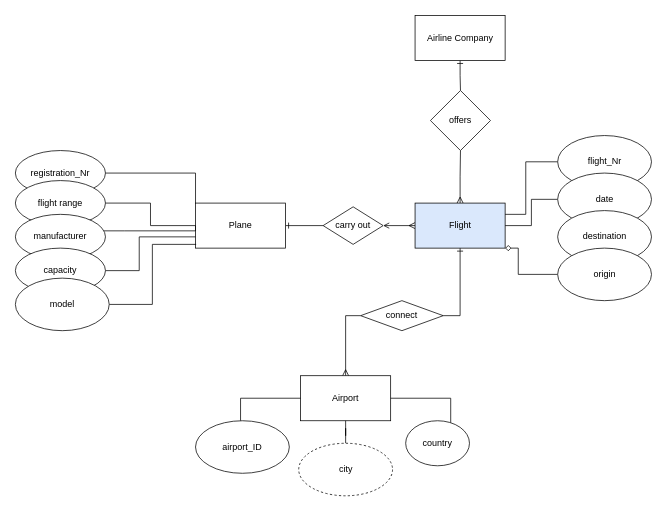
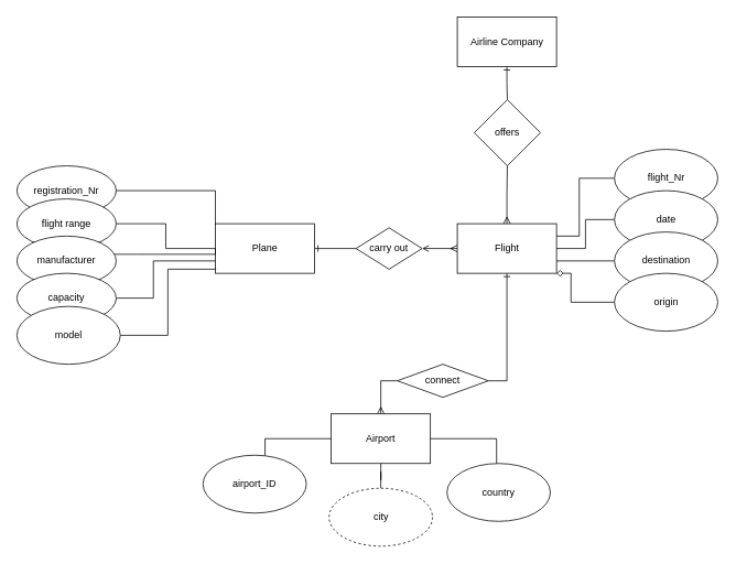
  <mxCell id="0" />
  <mxCell id="1" parent="0" />
  <mxCell id="2" style="edgeStyle=orthogonalEdgeStyle;rounded=0;orthogonalLoop=1;jettySize=auto;html=1;entryX=0;entryY=0.5;entryDx=0;entryDy=0;startArrow=ERone;startFill=0;endArrow=none;endFill=0;" edge="1" parent="1" source="3" target="10"><mxGeometry relative="1" as="geometry" /></mxCell>
  <mxCell id="3" value="Plane" style="rounded=0;whiteSpace=wrap;html=1;" vertex="1" parent="1"><mxGeometry x="260" y="270" width="120" height="60" as="geometry" /></mxCell>
  <mxCell id="4" style="edgeStyle=orthogonalEdgeStyle;rounded=0;orthogonalLoop=1;jettySize=auto;html=1;entryX=1;entryY=0.5;entryDx=0;entryDy=0;startArrow=ERmany;startFill=0;endArrow=open;endFill=0;" edge="1" parent="1" source="7" target="10"><mxGeometry relative="1" as="geometry" /></mxCell>
  <mxCell id="5" style="edgeStyle=orthogonalEdgeStyle;rounded=0;orthogonalLoop=1;jettySize=auto;html=1;entryX=1;entryY=0.5;entryDx=0;entryDy=0;startArrow=ERone;startFill=0;endArrow=none;endFill=0;" edge="1" parent="1" source="7" target="13"><mxGeometry relative="1" as="geometry" /></mxCell>
  <mxCell id="6" style="edgeStyle=orthogonalEdgeStyle;rounded=0;orthogonalLoop=1;jettySize=auto;html=1;entryX=0.5;entryY=1;entryDx=0;entryDy=0;startArrow=ERmany;startFill=0;endArrow=none;endFill=0;" edge="1" parent="1" source="7" target="38"><mxGeometry relative="1" as="geometry" /></mxCell>
- <mxCell id="7" value="Flight" style="rounded=0;whiteSpace=wrap;html=1;fillColor=#dae8fc;" vertex="1" parent="1"><mxGeometry x="552.5" y="270" width="120" height="60" as="geometry" /></mxCell>
+ <mxCell id="7" value="Flight" style="rounded=0;whiteSpace=wrap;html=1;" vertex="1" parent="1"><mxGeometry x="552.5" y="270" width="120" height="60" as="geometry" /></mxCell>
  <mxCell id="8" style="edgeStyle=orthogonalEdgeStyle;rounded=0;orthogonalLoop=1;jettySize=auto;html=1;entryX=0;entryY=0.5;entryDx=0;entryDy=0;startArrow=ERmany;startFill=0;endArrow=none;endFill=0;" edge="1" parent="1" source="9" target="13"><mxGeometry relative="1" as="geometry" /></mxCell>
  <mxCell id="9" value="Airport" style="rounded=0;whiteSpace=wrap;html=1;" vertex="1" parent="1"><mxGeometry x="400" y="500" width="120" height="60" as="geometry" /></mxCell>
  <mxCell id="10" value="carry out" style="rhombus;whiteSpace=wrap;html=1;" vertex="1" parent="1"><mxGeometry x="430" y="275" width="80" height="50" as="geometry" /></mxCell>
  <mxCell id="11" style="edgeStyle=orthogonalEdgeStyle;rounded=0;orthogonalLoop=1;jettySize=auto;html=1;entryX=0;entryY=0;entryDx=0;entryDy=0;startArrow=none;startFill=0;endArrow=none;endFill=0;" edge="1" parent="1" source="12" target="3"><mxGeometry relative="1" as="geometry" /></mxCell>
  <mxCell id="12" value="registration_Nr" style="ellipse;whiteSpace=wrap;html=1;" vertex="1" parent="1"><mxGeometry x="20" y="200" width="120" height="60" as="geometry" /></mxCell>
- <mxCell id="13" value="connect" style="rhombus;whiteSpace=wrap;html=1;" vertex="1" parent="1"><mxGeometry x="480" y="400" width="110" height="40" as="geometry" /></mxCell>
+ <mxCell id="13" value="connect" style="rhombus;whiteSpace=wrap;html=1;" vertex="1" parent="1"><mxGeometry x="480" y="440" width="110" height="40" as="geometry" /></mxCell>
  <mxCell id="14" style="edgeStyle=orthogonalEdgeStyle;rounded=0;orthogonalLoop=1;jettySize=auto;html=1;startArrow=none;startFill=0;endArrow=none;endFill=0;entryX=0;entryY=0.5;entryDx=0;entryDy=0;" edge="1" parent="1" source="15" target="3"><mxGeometry relative="1" as="geometry"><mxPoint x="255" y="300" as="targetPoint" /></mxGeometry></mxCell>
  <mxCell id="15" value="flight range" style="ellipse;whiteSpace=wrap;html=1;" vertex="1" parent="1"><mxGeometry x="20" y="240" width="120" height="60" as="geometry" /></mxCell>
  <mxCell id="16" style="edgeStyle=orthogonalEdgeStyle;rounded=0;orthogonalLoop=1;jettySize=auto;html=1;startArrow=none;startFill=0;endArrow=none;endFill=0;" edge="1" parent="1" source="17"><mxGeometry relative="1" as="geometry"><mxPoint x="260" y="300" as="targetPoint" /><Array as="points"><mxPoint x="165" y="307" /><mxPoint x="165" y="307" /></Array></mxGeometry></mxCell>
  <mxCell id="17" value="manufacturer" style="ellipse;whiteSpace=wrap;html=1;" vertex="1" parent="1"><mxGeometry x="20" y="285" width="120" height="60" as="geometry" /></mxCell>
  <mxCell id="18" style="edgeStyle=orthogonalEdgeStyle;rounded=0;orthogonalLoop=1;jettySize=auto;html=1;entryX=0;entryY=0.75;entryDx=0;entryDy=0;startArrow=none;startFill=0;endArrow=none;endFill=0;" edge="1" parent="1" source="19" target="3"><mxGeometry relative="1" as="geometry"><Array as="points"><mxPoint x="185" y="360" /><mxPoint x="185" y="315" /></Array></mxGeometry></mxCell>
  <mxCell id="19" value="capacity" style="ellipse;whiteSpace=wrap;html=1;" vertex="1" parent="1"><mxGeometry x="20" y="330" width="120" height="60" as="geometry" /></mxCell>
  <mxCell id="20" style="edgeStyle=orthogonalEdgeStyle;rounded=0;orthogonalLoop=1;jettySize=auto;html=1;entryX=0.007;entryY=0.917;entryDx=0;entryDy=0;entryPerimeter=0;startArrow=none;startFill=0;endArrow=none;endFill=0;" edge="1" parent="1" source="21" target="3"><mxGeometry relative="1" as="geometry" /></mxCell>
  <mxCell id="21" value="model" style="ellipse;whiteSpace=wrap;html=1;" vertex="1" parent="1"><mxGeometry x="20" y="370" width="125" height="70" as="geometry" /></mxCell>
  <mxCell id="22" style="edgeStyle=orthogonalEdgeStyle;rounded=0;orthogonalLoop=1;jettySize=auto;html=1;entryX=1;entryY=0.25;entryDx=0;entryDy=0;startArrow=none;startFill=0;endArrow=none;endFill=0;" edge="1" parent="1" source="23" target="7"><mxGeometry relative="1" as="geometry"><Array as="points"><mxPoint x="700" y="215" /><mxPoint x="700" y="285" /></Array></mxGeometry></mxCell>
  <mxCell id="23" value="flight_Nr" style="ellipse;whiteSpace=wrap;html=1;" vertex="1" parent="1"><mxGeometry x="742.5" y="180" width="125" height="70" as="geometry" /></mxCell>
  <mxCell id="24" style="edgeStyle=orthogonalEdgeStyle;rounded=0;orthogonalLoop=1;jettySize=auto;html=1;entryX=1;entryY=0.5;entryDx=0;entryDy=0;startArrow=none;startFill=0;endArrow=none;endFill=0;" edge="1" parent="1" source="25" target="7"><mxGeometry relative="1" as="geometry" /></mxCell>
  <mxCell id="25" value="date" style="ellipse;whiteSpace=wrap;html=1;" vertex="1" parent="1"><mxGeometry x="742.5" y="230" width="125" height="70" as="geometry" /></mxCell>
+ <mxCell id="26" style="edgeStyle=orthogonalEdgeStyle;rounded=0;orthogonalLoop=1;jettySize=auto;html=1;entryX=1;entryY=0.75;entryDx=0;entryDy=0;startArrow=none;startFill=0;endArrow=none;endFill=0;" edge="1" parent="1" source="27" target="7"><mxGeometry relative="1" as="geometry" /></mxCell>
  <mxCell id="27" value="destination" style="ellipse;whiteSpace=wrap;html=1;" vertex="1" parent="1"><mxGeometry x="742.5" y="280" width="125" height="70" as="geometry" /></mxCell>
  <mxCell id="28" style="edgeStyle=orthogonalEdgeStyle;rounded=0;orthogonalLoop=1;jettySize=auto;html=1;entryX=1;entryY=1;entryDx=0;entryDy=0;startArrow=none;startFill=0;endArrow=diamond;endFill=0;" edge="1" parent="1" source="29" target="7"><mxGeometry relative="1" as="geometry"><Array as="points"><mxPoint x="690" y="365" /><mxPoint x="690" y="330" /></Array></mxGeometry></mxCell>
  <mxCell id="29" value="origin" style="ellipse;whiteSpace=wrap;html=1;" vertex="1" parent="1"><mxGeometry x="742.5" y="330" width="125" height="70" as="geometry" /></mxCell>
  <mxCell id="30" style="edgeStyle=orthogonalEdgeStyle;rounded=0;orthogonalLoop=1;jettySize=auto;html=1;entryX=1;entryY=0.5;entryDx=0;entryDy=0;endArrow=none;endFill=0;" edge="1" parent="1" source="31" target="9"><mxGeometry relative="1" as="geometry"><Array as="points"><mxPoint x="600" y="595" /><mxPoint x="600" y="530" /></Array></mxGeometry></mxCell>
- <mxCell id="31" value="country" style="ellipse;whiteSpace=wrap;html=1;" vertex="1" parent="1"><mxGeometry x="540" y="560" width="85" height="60" as="geometry" /></mxCell>
+ <mxCell id="31" value="country" style="ellipse;whiteSpace=wrap;html=1;" vertex="1" parent="1"><mxGeometry x="540" y="560" width="125" height="70" as="geometry" /></mxCell>
  <mxCell id="32" style="edgeStyle=orthogonalEdgeStyle;rounded=0;orthogonalLoop=1;jettySize=auto;html=1;entryX=0.5;entryY=1;entryDx=0;entryDy=0;endArrow=none;endFill=0;" edge="1" parent="1" source="33" target="9"><mxGeometry relative="1" as="geometry" /></mxCell>
  <mxCell id="33" value="city" style="ellipse;whiteSpace=wrap;html=1;dashed=1;" vertex="1" parent="1"><mxGeometry x="397.5" y="590" width="125" height="70" as="geometry" /></mxCell>
  <mxCell id="34" style="edgeStyle=orthogonalEdgeStyle;rounded=0;orthogonalLoop=1;jettySize=auto;html=1;entryX=0;entryY=0.5;entryDx=0;entryDy=0;endArrow=none;endFill=0;" edge="1" parent="1" source="35" target="9"><mxGeometry relative="1" as="geometry"><Array as="points"><mxPoint x="320" y="595" /><mxPoint x="320" y="530" /></Array></mxGeometry></mxCell>
- <mxCell id="35" value="airport_ID" style="ellipse;whiteSpace=wrap;html=1;" vertex="1" parent="1"><mxGeometry x="260" y="560" width="125" height="70" as="geometry" /></mxCell>
+ <mxCell id="35" value="airport_ID" style="ellipse;whiteSpace=wrap;html=1;" vertex="1" parent="1"><mxGeometry x="245" y="550" width="125" height="70" as="geometry" /></mxCell>
  <mxCell id="36" style="edgeStyle=orthogonalEdgeStyle;rounded=0;orthogonalLoop=1;jettySize=auto;html=1;entryX=0.5;entryY=0;entryDx=0;entryDy=0;startArrow=ERone;startFill=0;endArrow=none;endFill=0;" edge="1" parent="1" source="37" target="38"><mxGeometry relative="1" as="geometry" /></mxCell>
  <mxCell id="37" value="Airline Company" style="rounded=0;whiteSpace=wrap;html=1;" vertex="1" parent="1"><mxGeometry x="552.5" y="20" width="120" height="60" as="geometry" /></mxCell>
  <mxCell id="38" value="offers" style="rhombus;whiteSpace=wrap;html=1;" vertex="1" parent="1"><mxGeometry x="573" y="120" width="80" height="80" as="geometry" /></mxCell>
